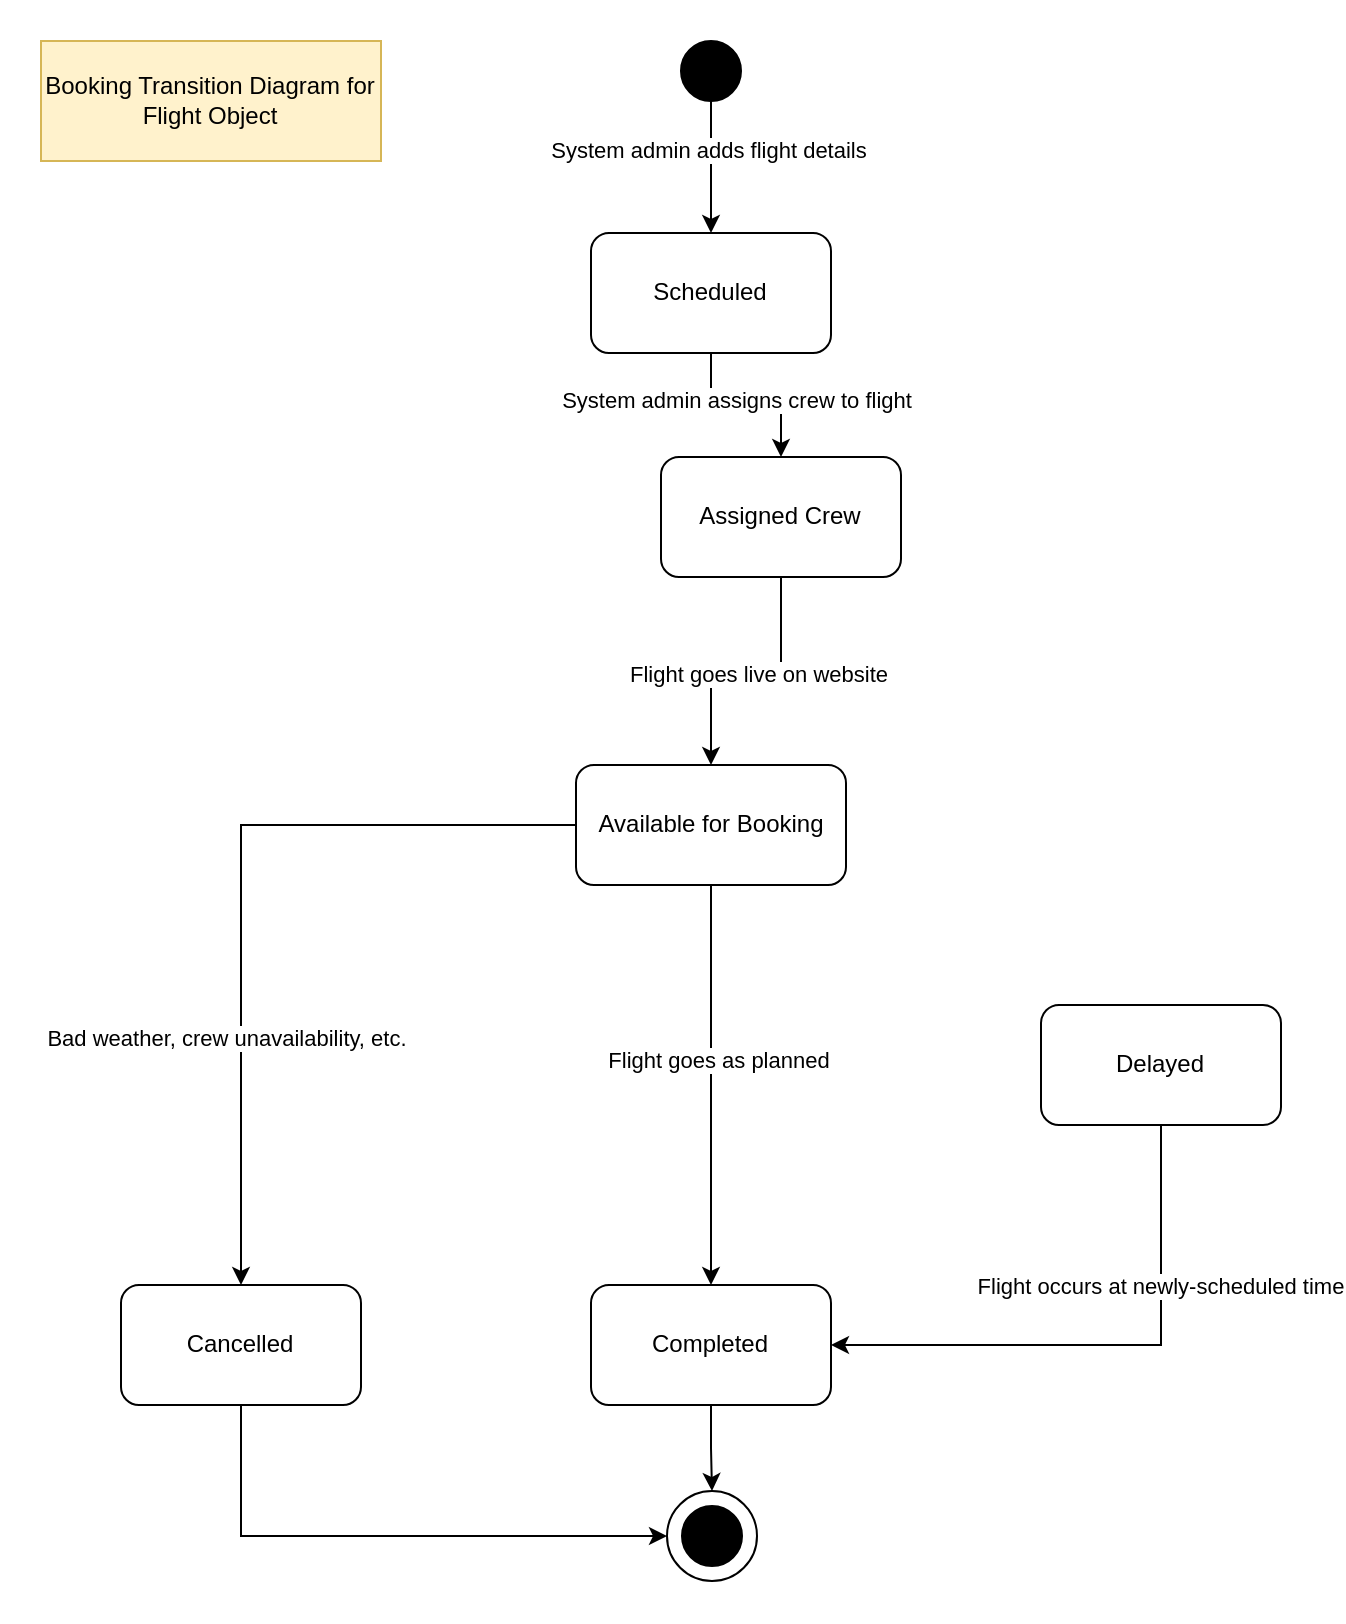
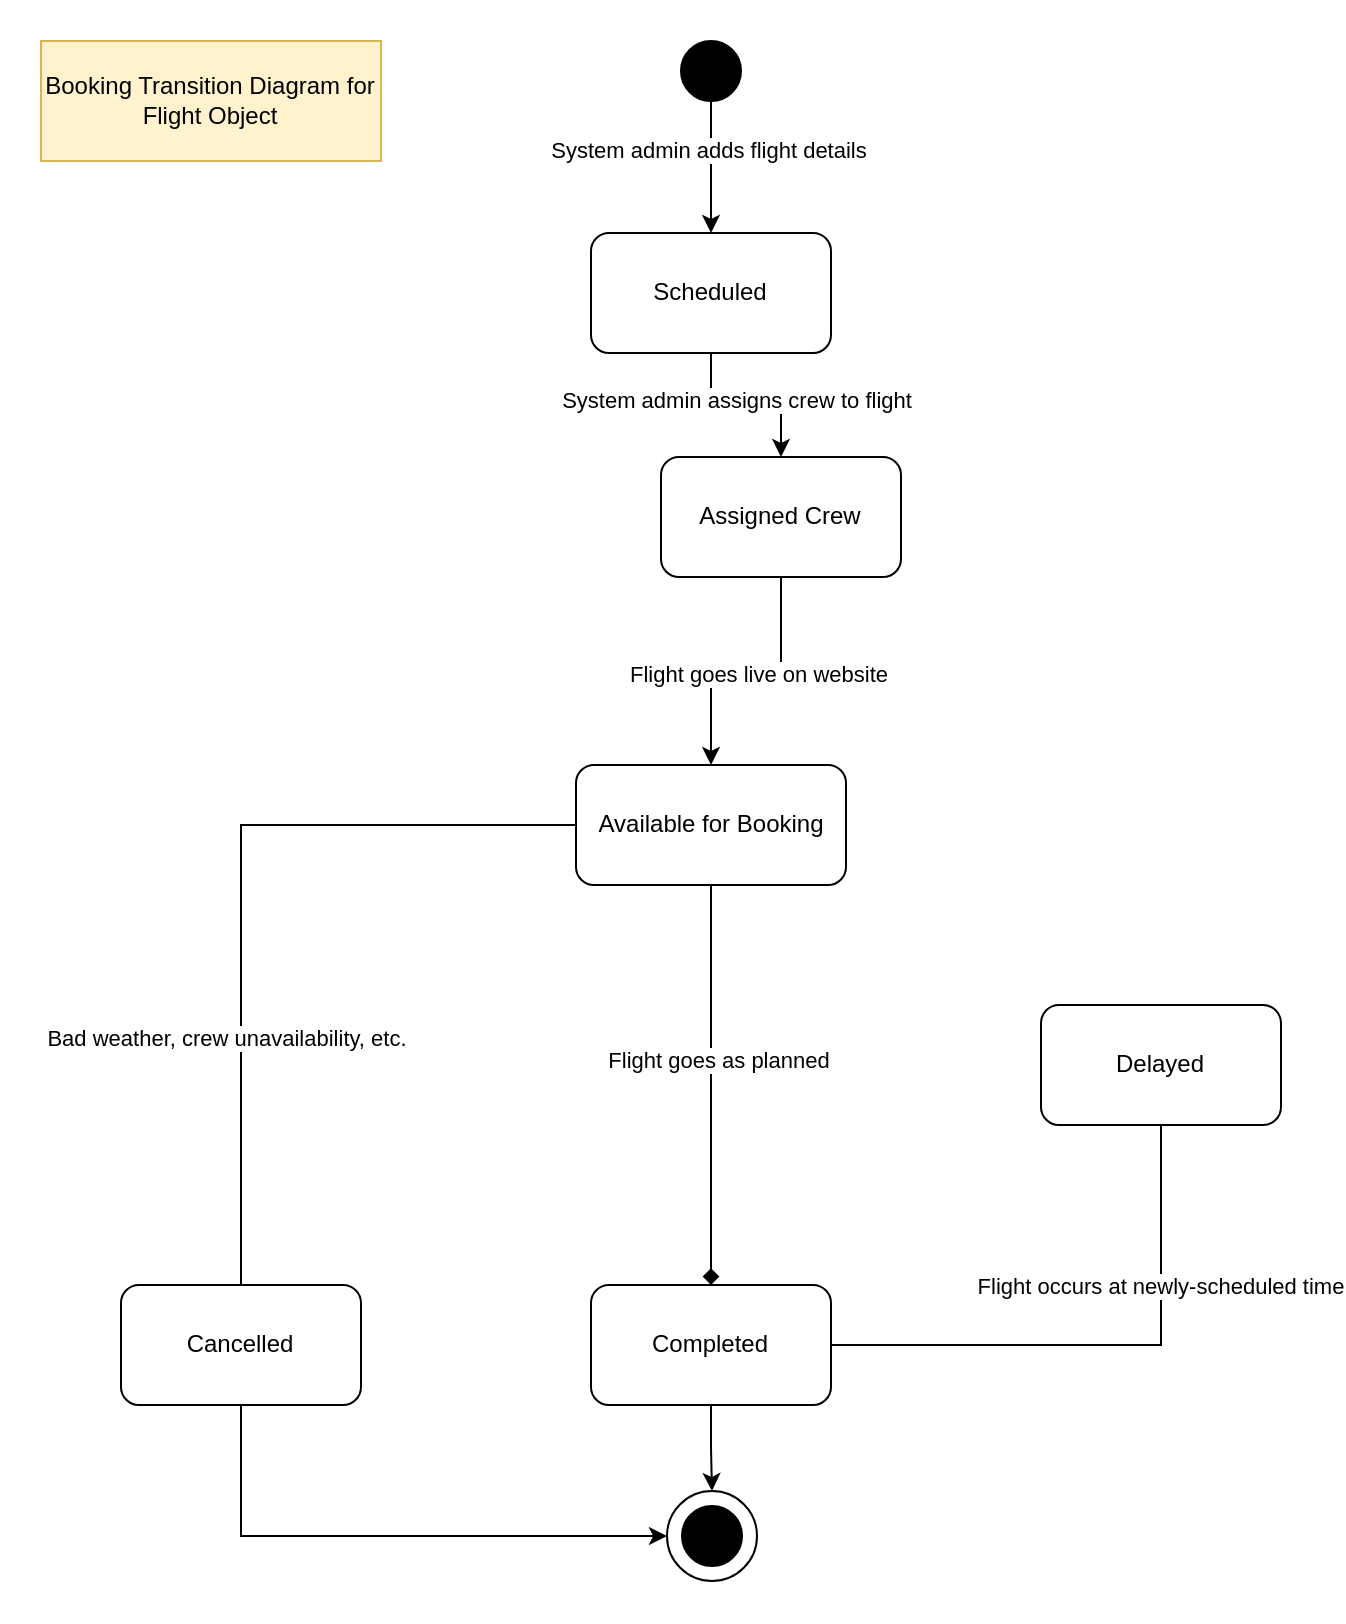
  <mxCell id="0" />
  <mxCell id="1" parent="0" />
  <mxCell id="2" value="" style="group" parent="1" vertex="1" connectable="0"><mxGeometry x="333" y="745" width="45" height="45" as="geometry" /></mxCell>
  <mxCell id="3" value="" style="group" parent="2" vertex="1" connectable="0"><mxGeometry width="45" height="45" as="geometry" /></mxCell>
  <mxCell id="4" value="" style="ellipse;whiteSpace=wrap;html=1;aspect=fixed;" parent="3" vertex="1"><mxGeometry width="45" height="45" as="geometry" /></mxCell>
  <mxCell id="5" value="" style="ellipse;whiteSpace=wrap;html=1;aspect=fixed;fillColor=#000000;" parent="3" vertex="1"><mxGeometry x="7.5" y="7.5" width="30" height="30" as="geometry" /></mxCell>
  <mxCell id="6" style="edgeStyle=orthogonalEdgeStyle;rounded=0;orthogonalLoop=1;jettySize=auto;html=1;exitX=0.5;exitY=1;exitDx=0;exitDy=0;entryX=0.5;entryY=0;entryDx=0;entryDy=0;" edge="1" parent="1" source="8" target="12"><mxGeometry relative="1" as="geometry" /></mxCell>
  <mxCell id="7" value="System admin adds flight details" style="edgeLabel;html=1;align=center;verticalAlign=middle;resizable=0;points=[];" vertex="1" connectable="0" parent="6"><mxGeometry x="-0.29" y="-2" relative="1" as="geometry"><mxPoint y="1" as="offset" /></mxGeometry></mxCell>
  <mxCell id="8" value="" style="ellipse;whiteSpace=wrap;html=1;aspect=fixed;fillColor=#000000;" parent="1" vertex="1"><mxGeometry x="340" y="20" width="30" height="30" as="geometry" /></mxCell>
  <mxCell id="9" value="Booking Transition Diagram for Flight Object" style="text;html=1;strokeColor=#d6b656;fillColor=#fff2cc;align=center;verticalAlign=middle;whiteSpace=wrap;rounded=0;" parent="1" vertex="1"><mxGeometry x="20" y="20" width="170" height="60" as="geometry" /></mxCell>
  <mxCell id="10" style="edgeStyle=orthogonalEdgeStyle;rounded=0;orthogonalLoop=1;jettySize=auto;html=1;exitX=0.5;exitY=1;exitDx=0;exitDy=0;entryX=0.5;entryY=0;entryDx=0;entryDy=0;" edge="1" parent="1" source="12" target="15"><mxGeometry relative="1" as="geometry" /></mxCell>
  <mxCell id="11" value="System admin assigns crew to flight" style="edgeLabel;html=1;align=center;verticalAlign=middle;resizable=0;points=[];" vertex="1" connectable="0" parent="10"><mxGeometry x="-0.119" y="3" relative="1" as="geometry"><mxPoint as="offset" /></mxGeometry></mxCell>
  <mxCell id="12" value="Scheduled" style="rounded=1;whiteSpace=wrap;html=1;" vertex="1" parent="1"><mxGeometry x="295" y="116" width="120" height="60" as="geometry" /></mxCell>
  <mxCell id="13" style="edgeStyle=orthogonalEdgeStyle;rounded=0;orthogonalLoop=1;jettySize=auto;html=1;exitX=0.5;exitY=1;exitDx=0;exitDy=0;entryX=0.5;entryY=0;entryDx=0;entryDy=0;" edge="1" parent="1" source="15" target="20"><mxGeometry relative="1" as="geometry" /></mxCell>
  <mxCell id="14" value="Flight goes live on website" style="edgeLabel;html=1;align=center;verticalAlign=middle;resizable=0;points=[];" vertex="1" connectable="0" parent="13"><mxGeometry x="-0.081" y="1" relative="1" as="geometry"><mxPoint as="offset" /></mxGeometry></mxCell>
  <mxCell id="15" value="Assigned Crew" style="rounded=1;whiteSpace=wrap;html=1;" vertex="1" parent="1"><mxGeometry x="330" y="228" width="120" height="60" as="geometry" /></mxCell>
- <mxCell id="16" style="edgeStyle=orthogonalEdgeStyle;rounded=0;orthogonalLoop=1;jettySize=auto;html=1;exitX=0.5;exitY=1;exitDx=0;exitDy=0;entryX=0.5;entryY=0;entryDx=0;entryDy=0;" edge="1" parent="1" source="20" target="22"><mxGeometry relative="1" as="geometry" /></mxCell>
+ <mxCell id="16" style="edgeStyle=orthogonalEdgeStyle;rounded=0;orthogonalLoop=1;jettySize=auto;html=1;exitX=0.5;exitY=1;exitDx=0;exitDy=0;entryX=0.5;entryY=0;entryDx=0;entryDy=0;endArrow=diamond;" edge="1" parent="1" source="20" target="22"><mxGeometry relative="1" as="geometry" /></mxCell>
  <mxCell id="17" value="Flight goes as planned" style="edgeLabel;html=1;align=center;verticalAlign=middle;resizable=0;points=[];" vertex="1" connectable="0" parent="16"><mxGeometry x="-0.129" y="3" relative="1" as="geometry"><mxPoint as="offset" /></mxGeometry></mxCell>
- <mxCell id="18" style="edgeStyle=orthogonalEdgeStyle;rounded=0;orthogonalLoop=1;jettySize=auto;html=1;exitX=0;exitY=0.5;exitDx=0;exitDy=0;entryX=0.5;entryY=0;entryDx=0;entryDy=0;" edge="1" parent="1" source="20" target="27"><mxGeometry relative="1" as="geometry" /></mxCell>
+ <mxCell id="18" style="edgeStyle=orthogonalEdgeStyle;rounded=0;orthogonalLoop=1;jettySize=auto;html=1;exitX=0;exitY=0.5;exitDx=0;exitDy=0;entryX=0.5;entryY=0;entryDx=0;entryDy=0;endArrow=none;" edge="1" parent="1" source="20" target="27"><mxGeometry relative="1" as="geometry" /></mxCell>
  <mxCell id="19" value="Bad weather, crew unavailability, etc." style="edgeLabel;html=1;align=center;verticalAlign=middle;resizable=0;points=[];" vertex="1" connectable="0" parent="18"><mxGeometry x="0.17" y="-3" relative="1" as="geometry"><mxPoint x="-5" y="41" as="offset" /></mxGeometry></mxCell>
  <mxCell id="20" value="Available for Booking" style="rounded=1;whiteSpace=wrap;html=1;" vertex="1" parent="1"><mxGeometry x="287.5" y="382" width="135" height="60" as="geometry" /></mxCell>
  <mxCell id="21" style="edgeStyle=orthogonalEdgeStyle;rounded=0;orthogonalLoop=1;jettySize=auto;html=1;exitX=0.5;exitY=1;exitDx=0;exitDy=0;entryX=0.5;entryY=0;entryDx=0;entryDy=0;" edge="1" parent="1" source="22" target="4"><mxGeometry relative="1" as="geometry" /></mxCell>
  <mxCell id="22" value="Completed" style="rounded=1;whiteSpace=wrap;html=1;" vertex="1" parent="1"><mxGeometry x="295" y="642" width="120" height="60" as="geometry" /></mxCell>
- <mxCell id="23" style="edgeStyle=orthogonalEdgeStyle;rounded=0;orthogonalLoop=1;jettySize=auto;html=1;exitX=0.5;exitY=1;exitDx=0;exitDy=0;entryX=1;entryY=0.5;entryDx=0;entryDy=0;" edge="1" parent="1" source="25" target="22"><mxGeometry relative="1" as="geometry" /></mxCell>
+ <mxCell id="23" style="edgeStyle=orthogonalEdgeStyle;rounded=0;orthogonalLoop=1;jettySize=auto;html=1;exitX=0.5;exitY=1;exitDx=0;exitDy=0;entryX=1;entryY=0.5;entryDx=0;entryDy=0;endArrow=none;" edge="1" parent="1" source="25" target="22"><mxGeometry relative="1" as="geometry" /></mxCell>
  <mxCell id="24" value="Flight occurs at newly-scheduled time" style="edgeLabel;html=1;align=center;verticalAlign=middle;resizable=0;points=[];" vertex="1" connectable="0" parent="23"><mxGeometry x="-0.418" y="-1" relative="1" as="geometry"><mxPoint as="offset" /></mxGeometry></mxCell>
  <mxCell id="25" value="Delayed" style="rounded=1;whiteSpace=wrap;html=1;" vertex="1" parent="1"><mxGeometry x="520" y="502" width="120" height="60" as="geometry" /></mxCell>
  <mxCell id="26" style="edgeStyle=orthogonalEdgeStyle;rounded=0;orthogonalLoop=1;jettySize=auto;html=1;exitX=0.5;exitY=1;exitDx=0;exitDy=0;entryX=0;entryY=0.5;entryDx=0;entryDy=0;" edge="1" parent="1" source="27" target="4"><mxGeometry relative="1" as="geometry" /></mxCell>
  <mxCell id="27" value="Cancelled" style="rounded=1;whiteSpace=wrap;html=1;" vertex="1" parent="1"><mxGeometry x="60" y="642" width="120" height="60" as="geometry" /></mxCell>
